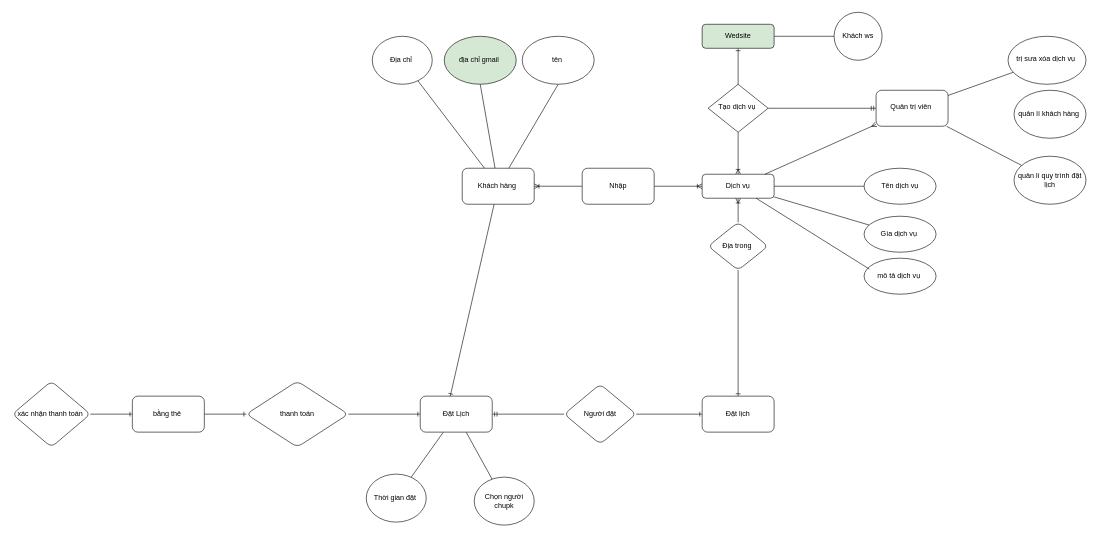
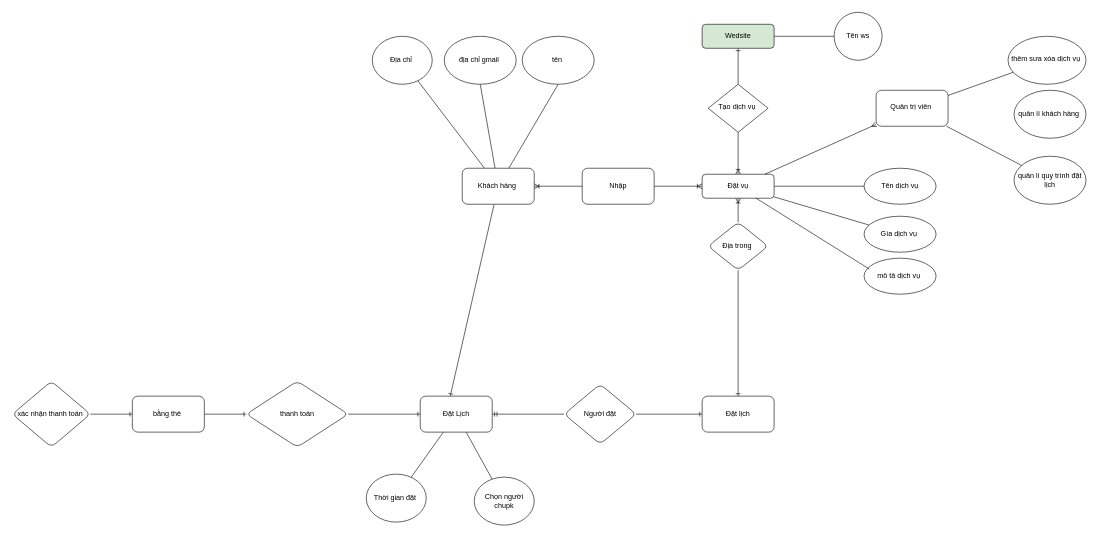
  <mxCell id="0" />
  <mxCell id="1" parent="0" />
  <mxCell id="2" value="" style="rounded=0;html=1;jettySize=auto;orthogonalLoop=1;fontSize=11;endArrow=none;endFill=0;endSize=8;strokeWidth=1;shadow=0;labelBackgroundColor=none;edgeStyle=orthogonalEdgeStyle;startArrow=ERone;startFill=0;" parent="1" source="4" target="7" edge="1"><mxGeometry relative="1" as="geometry" /></mxCell>
  <mxCell id="3" value="" style="edgeStyle=orthogonalEdgeStyle;rounded=0;orthogonalLoop=1;jettySize=auto;html=1;endArrow=none;endFill=0;" parent="1" source="4" target="42" edge="1"><mxGeometry relative="1" as="geometry" /></mxCell>
  <mxCell id="4" value="Wedsite" style="rounded=1;whiteSpace=wrap;html=1;fontSize=12;glass=0;strokeWidth=1;shadow=0;fillColor=#d5e8d4;" parent="1" vertex="1"><mxGeometry x="1170" y="40" width="120" height="40" as="geometry" /></mxCell>
  <mxCell id="5" value="" style="edgeStyle=orthogonalEdgeStyle;rounded=0;orthogonalLoop=1;jettySize=auto;html=1;endArrow=ERoneToMany;endFill=0;startArrow=none;startFill=0;" parent="1" source="7" target="12" edge="1"><mxGeometry relative="1" as="geometry" /></mxCell>
- <mxCell id="6" value="" style="edgeStyle=orthogonalEdgeStyle;rounded=0;orthogonalLoop=1;jettySize=auto;html=1;endArrow=ERmandOne;endFill=0;" parent="1" source="7" target="46" edge="1"><mxGeometry relative="1" as="geometry" /></mxCell>
  <mxCell id="7" value="Tạo dịch vụ&amp;nbsp;" style="rhombus;whiteSpace=wrap;html=1;shadow=0;fontFamily=Helvetica;fontSize=12;align=center;strokeWidth=1;spacing=6;spacingTop=-4;" parent="1" vertex="1"><mxGeometry x="1180" y="140" width="100" height="80" as="geometry" /></mxCell>
  <mxCell id="8" value="" style="rounded=0;orthogonalLoop=1;jettySize=auto;html=1;endArrow=none;endFill=0;" parent="1" source="12" target="13" edge="1"><mxGeometry relative="1" as="geometry" /></mxCell>
  <mxCell id="9" value="" style="rounded=0;orthogonalLoop=1;jettySize=auto;html=1;endArrow=none;endFill=0;" parent="1" source="12" target="14" edge="1"><mxGeometry relative="1" as="geometry" /></mxCell>
  <mxCell id="10" value="" style="edgeStyle=orthogonalEdgeStyle;rounded=0;orthogonalLoop=1;jettySize=auto;html=1;startArrow=ERoneToMany;startFill=0;endArrow=none;endFill=0;" parent="1" source="12" target="16" edge="1"><mxGeometry relative="1" as="geometry" /></mxCell>
  <mxCell id="11" value="" style="edgeStyle=orthogonalEdgeStyle;rounded=0;orthogonalLoop=1;jettySize=auto;html=1;endArrow=none;endFill=0;startArrow=ERoneToMany;startFill=0;" parent="1" source="12" target="28" edge="1"><mxGeometry relative="1" as="geometry" /></mxCell>
- <mxCell id="12" value="Dịch vụ" style="rounded=1;whiteSpace=wrap;html=1;fontSize=12;glass=0;strokeWidth=1;shadow=0;" parent="1" vertex="1"><mxGeometry x="1170" y="290" width="120" height="40" as="geometry" /></mxCell>
+ <mxCell id="12" value="Đặt vụ" style="rounded=1;whiteSpace=wrap;html=1;fontSize=12;glass=0;strokeWidth=1;shadow=0;" parent="1" vertex="1"><mxGeometry x="1170" y="290" width="120" height="40" as="geometry" /></mxCell>
  <mxCell id="13" value="Tên dịch vụ" style="ellipse;whiteSpace=wrap;html=1;" parent="1" vertex="1"><mxGeometry x="1440" y="280" width="120" height="60" as="geometry" /></mxCell>
  <mxCell id="14" value="Gía dịch vụ&amp;nbsp;" style="ellipse;whiteSpace=wrap;html=1;" parent="1" vertex="1"><mxGeometry x="1440" y="360" width="120" height="60" as="geometry" /></mxCell>
  <mxCell id="15" value="" style="edgeStyle=orthogonalEdgeStyle;rounded=0;orthogonalLoop=1;jettySize=auto;html=1;endArrow=ERone;endFill=0;" parent="1" source="16" target="18" edge="1"><mxGeometry relative="1" as="geometry" /></mxCell>
  <mxCell id="16" value="Địa trong&amp;nbsp;" style="rhombus;whiteSpace=wrap;html=1;rounded=1;glass=0;strokeWidth=1;shadow=0;" parent="1" vertex="1"><mxGeometry x="1180" y="370" width="100" height="80" as="geometry" /></mxCell>
  <mxCell id="17" value="" style="edgeStyle=orthogonalEdgeStyle;rounded=0;orthogonalLoop=1;jettySize=auto;html=1;endArrow=none;endFill=0;startArrow=ERone;startFill=0;" parent="1" source="18" target="20" edge="1"><mxGeometry relative="1" as="geometry" /></mxCell>
  <mxCell id="18" value="Đặt lịch" style="whiteSpace=wrap;html=1;rounded=1;glass=0;strokeWidth=1;shadow=0;" parent="1" vertex="1"><mxGeometry x="1170" y="660" width="120" height="60" as="geometry" /></mxCell>
  <mxCell id="19" value="" style="edgeStyle=orthogonalEdgeStyle;rounded=0;orthogonalLoop=1;jettySize=auto;html=1;endArrow=ERmandOne;endFill=0;" parent="1" source="20" target="24" edge="1"><mxGeometry relative="1" as="geometry" /></mxCell>
  <mxCell id="20" value="Người đặt" style="rhombus;whiteSpace=wrap;html=1;rounded=1;glass=0;strokeWidth=1;shadow=0;" parent="1" vertex="1"><mxGeometry x="940" y="640" width="120" height="100" as="geometry" /></mxCell>
  <mxCell id="21" value="" style="rounded=0;orthogonalLoop=1;jettySize=auto;html=1;endArrow=none;endFill=0;" parent="1" source="24" target="25" edge="1"><mxGeometry relative="1" as="geometry" /></mxCell>
  <mxCell id="22" value="" style="rounded=0;orthogonalLoop=1;jettySize=auto;html=1;endArrow=none;endFill=0;" parent="1" source="24" target="26" edge="1"><mxGeometry relative="1" as="geometry" /></mxCell>
  <mxCell id="23" style="rounded=0;orthogonalLoop=1;jettySize=auto;html=1;entryX=1;entryY=0.5;entryDx=0;entryDy=0;endArrow=none;endFill=0;startArrow=ERone;startFill=0;" parent="1" source="24" target="38" edge="1"><mxGeometry relative="1" as="geometry" /></mxCell>
  <mxCell id="24" value="Đặt Lịch" style="rounded=1;whiteSpace=wrap;html=1;glass=0;strokeWidth=1;shadow=0;" parent="1" vertex="1"><mxGeometry x="700" y="660" width="120" height="60" as="geometry" /></mxCell>
  <mxCell id="25" value="Thời gian đặt&amp;nbsp;" style="ellipse;whiteSpace=wrap;html=1;rounded=1;glass=0;strokeWidth=1;shadow=0;" parent="1" vertex="1"><mxGeometry x="610" y="790" width="100" height="80" as="geometry" /></mxCell>
  <mxCell id="26" value="Chọn người chupk" style="ellipse;whiteSpace=wrap;html=1;rounded=1;glass=0;strokeWidth=1;shadow=0;" parent="1" vertex="1"><mxGeometry x="790" y="795" width="100" height="80" as="geometry" /></mxCell>
  <mxCell id="27" value="" style="edgeStyle=orthogonalEdgeStyle;rounded=0;orthogonalLoop=1;jettySize=auto;html=1;endArrow=ERoneToMany;endFill=0;" parent="1" source="28" target="32" edge="1"><mxGeometry relative="1" as="geometry" /></mxCell>
  <mxCell id="28" value="Nhập" style="rounded=1;whiteSpace=wrap;html=1;glass=0;strokeWidth=1;shadow=0;" parent="1" vertex="1"><mxGeometry x="970" y="280" width="120" height="60" as="geometry" /></mxCell>
  <mxCell id="29" value="" style="rounded=0;orthogonalLoop=1;jettySize=auto;html=1;endArrow=none;endFill=0;" parent="1" source="32" target="33" edge="1"><mxGeometry relative="1" as="geometry" /></mxCell>
  <mxCell id="30" style="rounded=0;orthogonalLoop=1;jettySize=auto;html=1;entryX=0.5;entryY=1;entryDx=0;entryDy=0;endArrow=none;endFill=0;" parent="1" source="32" target="34" edge="1"><mxGeometry relative="1" as="geometry" /></mxCell>
  <mxCell id="31" style="rounded=0;orthogonalLoop=1;jettySize=auto;html=1;endArrow=ERone;endFill=0;" parent="1" source="32" edge="1"><mxGeometry relative="1" as="geometry"><mxPoint x="819.997" y="350" as="sourcePoint" /><mxPoint x="749.997" y="660" as="targetPoint" /></mxGeometry></mxCell>
  <mxCell id="32" value="Khách hàng&amp;nbsp;" style="rounded=1;whiteSpace=wrap;html=1;glass=0;strokeWidth=1;shadow=0;" parent="1" vertex="1"><mxGeometry x="770" y="280" width="120" height="60" as="geometry" /></mxCell>
  <mxCell id="33" value="Địa chỉ&amp;nbsp;" style="ellipse;whiteSpace=wrap;html=1;rounded=1;glass=0;strokeWidth=1;shadow=0;" parent="1" vertex="1"><mxGeometry x="620" y="60" width="100" height="80" as="geometry" /></mxCell>
- <mxCell id="34" value="địa chỉ gmail&amp;nbsp;" style="ellipse;whiteSpace=wrap;html=1;fillColor=#d5e8d4;" parent="1" vertex="1"><mxGeometry x="740" y="60" width="120" height="80" as="geometry" /></mxCell>
+ <mxCell id="34" value="địa chỉ gmail&amp;nbsp;" style="ellipse;whiteSpace=wrap;html=1;" parent="1" vertex="1"><mxGeometry x="740" y="60" width="120" height="80" as="geometry" /></mxCell>
  <mxCell id="35" style="rounded=0;orthogonalLoop=1;jettySize=auto;html=1;exitX=0.5;exitY=1;exitDx=0;exitDy=0;endArrow=none;endFill=0;" parent="1" source="36" target="32" edge="1"><mxGeometry relative="1" as="geometry" /></mxCell>
  <mxCell id="36" value="tên&amp;nbsp;" style="ellipse;whiteSpace=wrap;html=1;" parent="1" vertex="1"><mxGeometry x="870" y="60" width="120" height="80" as="geometry" /></mxCell>
  <mxCell id="37" value="" style="rounded=0;orthogonalLoop=1;jettySize=auto;html=1;endArrow=none;endFill=0;startArrow=ERone;startFill=0;" parent="1" source="38" target="40" edge="1"><mxGeometry relative="1" as="geometry" /></mxCell>
  <mxCell id="38" value="thanh toán" style="rhombus;whiteSpace=wrap;html=1;rounded=1;glass=0;strokeWidth=1;shadow=0;" parent="1" vertex="1"><mxGeometry x="410" y="635" width="170" height="110" as="geometry" /></mxCell>
  <mxCell id="39" value="" style="rounded=0;orthogonalLoop=1;jettySize=auto;html=1;endArrow=none;endFill=0;startArrow=ERone;startFill=0;" parent="1" source="40" target="41" edge="1"><mxGeometry relative="1" as="geometry" /></mxCell>
  <mxCell id="40" value="bằng thẻ&amp;nbsp;" style="whiteSpace=wrap;html=1;rounded=1;glass=0;strokeWidth=1;shadow=0;" parent="1" vertex="1"><mxGeometry x="220" y="660" width="120" height="60" as="geometry" /></mxCell>
  <mxCell id="41" value="xác nhận thanh toán&amp;nbsp;" style="rhombus;whiteSpace=wrap;html=1;rounded=1;glass=0;strokeWidth=1;shadow=0;" parent="1" vertex="1"><mxGeometry x="20" y="635" width="130" height="110" as="geometry" /></mxCell>
- <mxCell id="42" value="Khách ws" style="ellipse;whiteSpace=wrap;html=1;rounded=1;glass=0;strokeWidth=1;shadow=0;" parent="1" vertex="1"><mxGeometry x="1390" y="20" width="80" height="80" as="geometry" /></mxCell>
+ <mxCell id="42" value="Tên ws" style="ellipse;whiteSpace=wrap;html=1;rounded=1;glass=0;strokeWidth=1;shadow=0;" parent="1" vertex="1"><mxGeometry x="1390" y="20" width="80" height="80" as="geometry" /></mxCell>
  <mxCell id="43" value="" style="rounded=0;orthogonalLoop=1;jettySize=auto;html=1;endArrow=none;endFill=0;" parent="1" source="46" target="47" edge="1"><mxGeometry relative="1" as="geometry" /></mxCell>
  <mxCell id="44" style="rounded=0;orthogonalLoop=1;jettySize=auto;html=1;endArrow=none;endFill=0;" parent="1" source="46" target="49" edge="1"><mxGeometry relative="1" as="geometry" /></mxCell>
  <mxCell id="45" style="rounded=0;orthogonalLoop=1;jettySize=auto;html=1;endArrow=none;endFill=0;startArrow=ERmany;startFill=0;" parent="1" source="46" target="12" edge="1"><mxGeometry relative="1" as="geometry" /></mxCell>
  <mxCell id="46" value="Quản trị viên&amp;nbsp;" style="rounded=1;whiteSpace=wrap;html=1;shadow=0;strokeWidth=1;spacing=6;spacingTop=-4;" parent="1" vertex="1"><mxGeometry x="1460" y="150" width="120" height="60" as="geometry" /></mxCell>
- <mxCell id="47" value="trị sưa xóa dịch vụ&amp;nbsp;" style="ellipse;whiteSpace=wrap;html=1;rounded=1;shadow=0;strokeWidth=1;spacing=6;spacingTop=-4;" parent="1" vertex="1"><mxGeometry x="1680" y="60" width="130" height="80" as="geometry" /></mxCell>
+ <mxCell id="47" value="thêm sưa xóa dịch vụ&amp;nbsp;" style="ellipse;whiteSpace=wrap;html=1;rounded=1;shadow=0;strokeWidth=1;spacing=6;spacingTop=-4;" parent="1" vertex="1"><mxGeometry x="1680" y="60" width="130" height="80" as="geometry" /></mxCell>
  <mxCell id="48" value="quản lí khách hàng&amp;nbsp;" style="ellipse;whiteSpace=wrap;html=1;" parent="1" vertex="1"><mxGeometry x="1690" y="150" width="120" height="80" as="geometry" /></mxCell>
  <mxCell id="49" value="quản lí quy trình đặt lịch" style="ellipse;whiteSpace=wrap;html=1;" parent="1" vertex="1"><mxGeometry x="1690" y="260" width="120" height="80" as="geometry" /></mxCell>
  <mxCell id="50" value="mô tả dịch vụ&amp;nbsp;" style="ellipse;whiteSpace=wrap;html=1;" parent="1" vertex="1"><mxGeometry x="1440" y="430" width="120" height="60" as="geometry" /></mxCell>
  <mxCell id="51" style="rounded=0;orthogonalLoop=1;jettySize=auto;html=1;exitX=0.75;exitY=1;exitDx=0;exitDy=0;entryX=0.072;entryY=0.301;entryDx=0;entryDy=0;entryPerimeter=0;endArrow=none;endFill=0;" parent="1" source="12" target="50" edge="1"><mxGeometry relative="1" as="geometry" /></mxCell>
